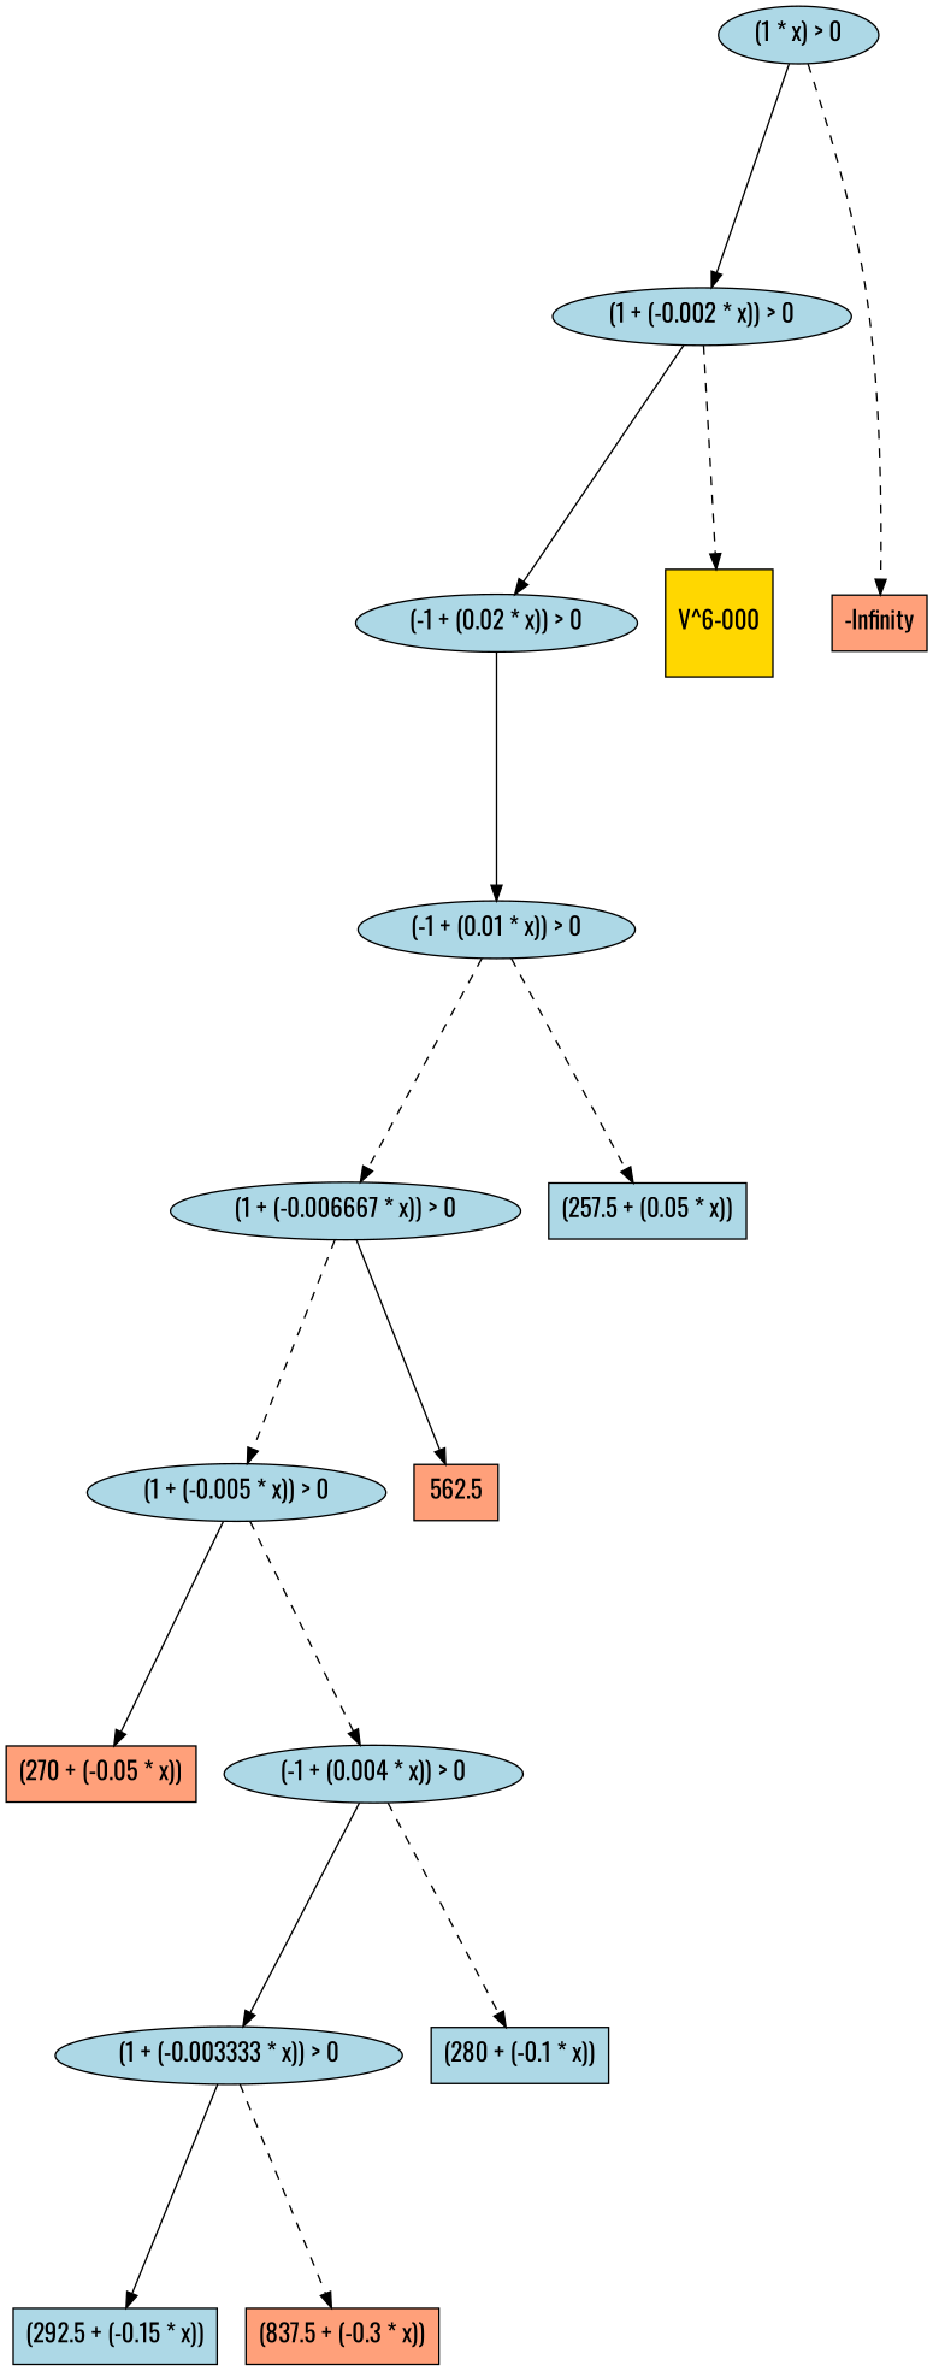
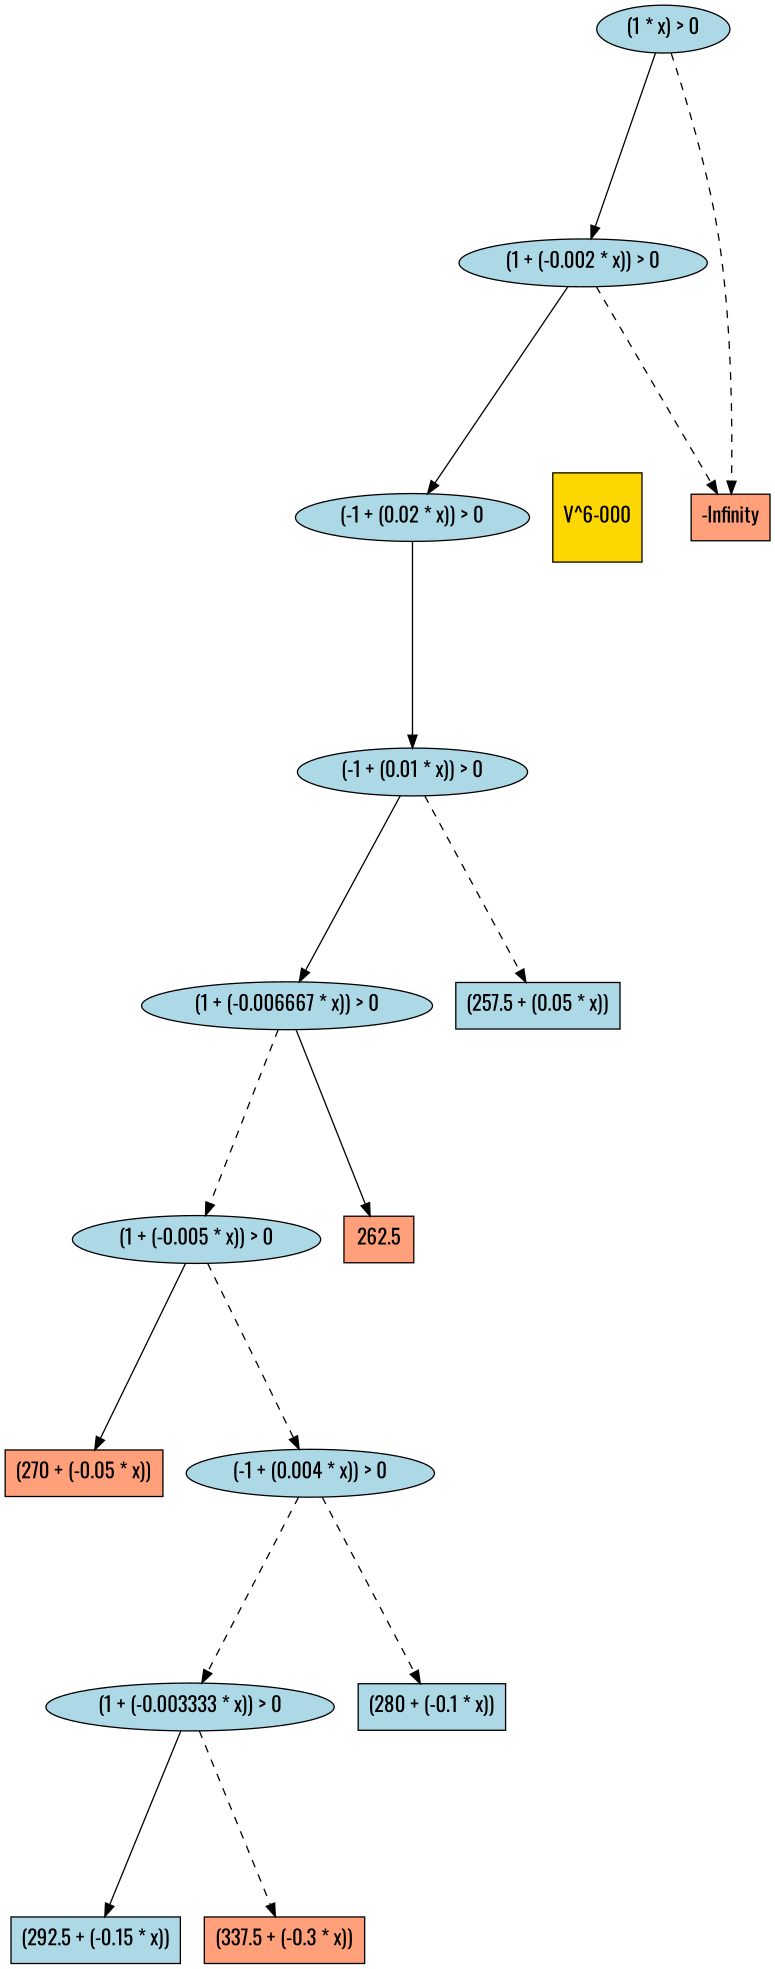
  digraph {
    fontname=Oswald
    fontsize=16
    ranksep=2.00
    node [color=black fillcolor=lightblue fontname=Oswald fontsize=16 shape=ellipse style=filled]
    edge [color=black fontname=Oswald style=solid]
    n1 [label="(292.5 + (-0.15 * x))" shape=box]
    n2 [fillcolor=lightsalmon label="(270 + (-0.05 * x))" shape=box]
    n3 [label="(1 + (-0.006667 * x)) > 0"]
    n4 [label="(1 + (-0.005 * x)) > 0"]
-   n5 [fillcolor=lightsalmon label=562.5 shape=box]
+   n5 [fillcolor=lightsalmon label=262.5 shape=box]
    n6 [label="(-1 + (0.004 * x)) > 0"]
    n7 [label="(1 + (-0.002 * x)) > 0"]
    n8 [label="(-1 + (0.02 * x)) > 0"]
    n9 [fillcolor=lightsalmon label="-Infinity" shape=box]
    n10 [label="(-1 + (0.01 * x)) > 0"]
-   n11 [fillcolor=lightsalmon label="(837.5 + (-0.3 * x))" shape=box]
+   n11 [fillcolor=lightsalmon label="(337.5 + (-0.3 * x))" shape=box]
    n12 [label="(1 * x) > 0"]
    n13 [label="(1 + (-0.003333 * x)) > 0"]
    n14 [label="(280 + (-0.1 * x))" shape=box]
    n15 [label="(257.5 + (0.05 * x))" shape=box]
    n16 [fillcolor=gold1 label="V^6-000" shape=square]
    n3 -> n4 [style=dashed]
    n3 -> n5
    n4 -> n2
    n4 -> n6 [style=dashed]
-   n6 -> n13
+   n6 -> n13 [style=dashed]
    n6 -> n14 [style=dashed]
    n7 -> n8
-   n7 -> n16 [style=dashed]
+   n7 -> n9 [style=dashed]
    n8 -> n10
-   n10 -> n3 [style=dashed]
+   n10 -> n3
    n10 -> n15 [style=dashed]
    n12 -> n7
    n12 -> n9 [style=dashed]
    n13 -> n1
    n13 -> n11 [style=dashed]
  }
